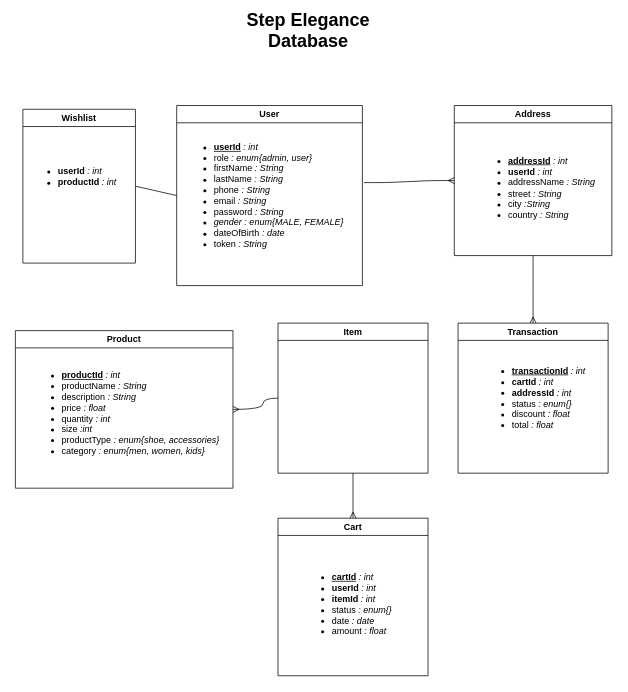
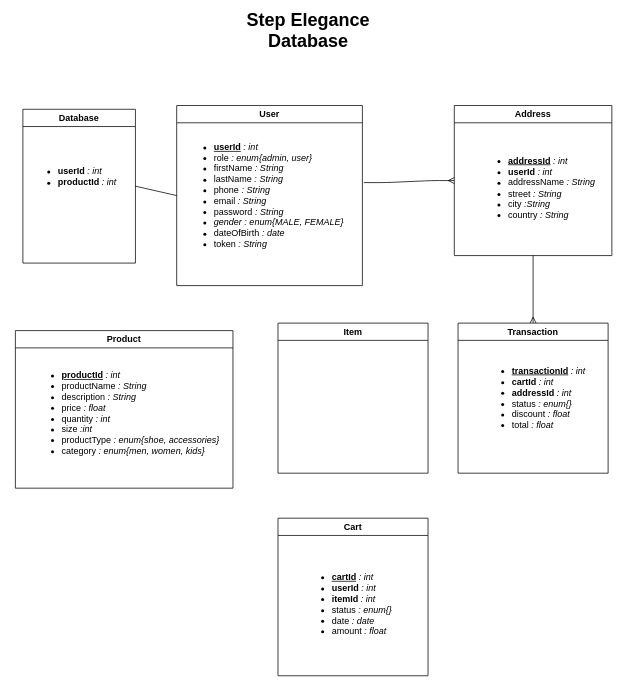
  <mxCell id="0" />
  <mxCell id="1" parent="0" />
  <mxCell id="2" value="Product" style="swimlane;whiteSpace=wrap;html=1;" parent="1" vertex="1"><mxGeometry x="20" y="440" width="290" height="210" as="geometry" /></mxCell>
  <mxCell id="3" value="&lt;ul&gt;&lt;li&gt;&lt;u style=&quot;font-weight: bold;&quot;&gt;productId&lt;/u&gt;&lt;i&gt;&amp;nbsp;: int&lt;/i&gt;&lt;/li&gt;&lt;li&gt;productName &lt;i&gt;: String&lt;/i&gt;&lt;/li&gt;&lt;li&gt;description &lt;i&gt;: String&lt;/i&gt;&lt;/li&gt;&lt;li&gt;price &lt;i&gt;: float&lt;/i&gt;&lt;/li&gt;&lt;li&gt;quantity &lt;i&gt;: int&lt;/i&gt;&lt;/li&gt;&lt;li&gt;size &lt;i&gt;:int&lt;/i&gt;&lt;/li&gt;&lt;li&gt;productType &lt;i&gt;: enum{shoe, accessories}&lt;/i&gt;&lt;/li&gt;&lt;li&gt;category &lt;i&gt;: enum{men, women, kids}&lt;/i&gt;&lt;/li&gt;&lt;/ul&gt;" style="text;html=1;align=left;verticalAlign=middle;resizable=0;points=[];autosize=1;strokeColor=none;fillColor=none;" parent="2" vertex="1"><mxGeometry x="20" y="10" width="270" height="200" as="geometry" /></mxCell>
  <mxCell id="4" value="User" style="swimlane;whiteSpace=wrap;html=1;" parent="1" vertex="1"><mxGeometry x="235" y="140" width="247.5" height="240" as="geometry" /></mxCell>
  <mxCell id="5" value="&lt;ul&gt;&lt;li&gt;&lt;b&gt;&lt;u&gt;userId&lt;/u&gt;&amp;nbsp;&lt;/b&gt;&lt;i&gt;: int&lt;/i&gt;&lt;/li&gt;&lt;li&gt;role &lt;i&gt;: enum{admin, user}&lt;/i&gt;&lt;/li&gt;&lt;li&gt;firstName &lt;i&gt;: String&lt;/i&gt;&lt;/li&gt;&lt;li&gt;lastName &lt;i&gt;: String&lt;/i&gt;&lt;/li&gt;&lt;li&gt;phone&lt;i&gt; : String&lt;/i&gt;&lt;/li&gt;&lt;li&gt;email &lt;i&gt;: String&lt;/i&gt;&lt;/li&gt;&lt;li&gt;password &lt;i&gt;: String&lt;/i&gt;&lt;/li&gt;&lt;li&gt;&lt;i&gt;gender : enum{MALE, FEMALE}&lt;/i&gt;&lt;/li&gt;&lt;li&gt;dateOfBirth &lt;i&gt;: date&lt;/i&gt;&lt;/li&gt;&lt;li&gt;token&lt;i&gt; : String&lt;/i&gt;&lt;/li&gt;&lt;/ul&gt;" style="text;html=1;align=left;verticalAlign=middle;resizable=0;points=[];autosize=1;strokeColor=none;fillColor=none;" parent="4" vertex="1"><mxGeometry x="7.5" width="240" height="240" as="geometry" /></mxCell>
  <mxCell id="6" style="edgeStyle=none;rounded=0;html=1;exitX=1;exitY=0.5;exitDx=0;exitDy=0;strokeColor=default;startArrow=none;startFill=0;endArrow=none;endFill=0;entryX=0;entryY=0.5;entryDx=0;entryDy=0;" parent="1" source="7" target="4" edge="1"><mxGeometry relative="1" as="geometry"><mxPoint x="210" y="270" as="targetPoint" /></mxGeometry></mxCell>
- <mxCell id="7" value="Wishlist" style="swimlane;whiteSpace=wrap;html=1;" parent="1" vertex="1"><mxGeometry x="30" y="145" width="150" height="205" as="geometry" /></mxCell>
+ <mxCell id="7" value="Database" style="swimlane;whiteSpace=wrap;html=1;" parent="1" vertex="1"><mxGeometry x="30" y="145" width="150" height="205" as="geometry" /></mxCell>
  <mxCell id="8" value="&lt;ul&gt;&lt;li&gt;&lt;b style=&quot;background-color: initial;&quot;&gt;userId &lt;/b&gt;&lt;i style=&quot;background-color: initial;&quot;&gt;: int&lt;/i&gt;&lt;/li&gt;&lt;li&gt;&lt;b&gt;productId &lt;/b&gt;&lt;i&gt;: int&lt;/i&gt;&lt;/li&gt;&lt;/ul&gt;" style="text;html=1;align=left;verticalAlign=middle;resizable=0;points=[];autosize=1;strokeColor=none;fillColor=none;" parent="7" vertex="1"><mxGeometry x="5" y="50" width="140" height="80" as="geometry" /></mxCell>
  <mxCell id="9" value="Cart" style="swimlane;whiteSpace=wrap;html=1;" parent="1" vertex="1"><mxGeometry x="370" y="690" width="200" height="210" as="geometry" /></mxCell>
  <mxCell id="10" value="&lt;ul&gt;&lt;li&gt;&lt;u style=&quot;font-weight: bold;&quot;&gt;cartId&lt;/u&gt;&lt;i&gt;&amp;nbsp;: int&lt;/i&gt;&lt;/li&gt;&lt;li&gt;&lt;b style=&quot;&quot;&gt;userId &lt;/b&gt;&lt;i&gt;: int&lt;/i&gt;&lt;/li&gt;&lt;li&gt;&lt;b style=&quot;&quot;&gt;itemId &lt;/b&gt;&lt;i&gt;: int&lt;/i&gt;&lt;/li&gt;&lt;li&gt;status&lt;i&gt;&amp;nbsp;: enum{}&lt;/i&gt;&lt;/li&gt;&lt;li&gt;date &lt;i&gt;: date&lt;/i&gt;&lt;/li&gt;&lt;li&gt;amount &lt;i&gt;: float&lt;/i&gt;&lt;/li&gt;&lt;/ul&gt;" style="text;html=1;align=left;verticalAlign=middle;resizable=0;points=[];autosize=1;strokeColor=none;fillColor=none;" parent="9" vertex="1"><mxGeometry x="30" y="35" width="140" height="160" as="geometry" /></mxCell>
  <mxCell id="11" style="edgeStyle=none;html=1;exitX=0.5;exitY=1;exitDx=0;exitDy=0;strokeColor=default;startArrow=none;startFill=0;endArrow=ERmany;endFill=0;entryX=0.5;entryY=0;entryDx=0;entryDy=0;rounded=0;" parent="1" source="12" target="14" edge="1"><mxGeometry relative="1" as="geometry"><mxPoint x="605" y="390" as="targetPoint" /><Array as="points"><mxPoint x="710" y="390" /></Array></mxGeometry></mxCell>
  <mxCell id="12" value="Address" style="swimlane;whiteSpace=wrap;html=1;" parent="1" vertex="1"><mxGeometry x="605" y="140" width="210" height="200" as="geometry" /></mxCell>
  <mxCell id="13" value="&lt;ul&gt;&lt;li style=&quot;&quot;&gt;&lt;u style=&quot;font-weight: bold;&quot;&gt;addressId&lt;/u&gt;&lt;i&gt;&amp;nbsp;: int&lt;/i&gt;&lt;/li&gt;&lt;li style=&quot;&quot;&gt;&lt;b&gt;userId &lt;/b&gt;&lt;i&gt;: int&lt;/i&gt;&lt;/li&gt;&lt;li style=&quot;&quot;&gt;addressName &lt;i&gt;: String&lt;/i&gt;&lt;/li&gt;&lt;li style=&quot;&quot;&gt;street &lt;i&gt;: String&lt;/i&gt;&lt;/li&gt;&lt;li&gt;city &lt;i&gt;:String&lt;/i&gt;&lt;/li&gt;&lt;li&gt;country &lt;i&gt;: String&lt;/i&gt;&lt;/li&gt;&lt;/ul&gt;" style="text;html=1;align=left;verticalAlign=middle;resizable=0;points=[];autosize=1;strokeColor=none;fillColor=none;" parent="12" vertex="1"><mxGeometry x="30" y="30" width="180" height="160" as="geometry" /></mxCell>
  <mxCell id="14" value="Transaction" style="swimlane;whiteSpace=wrap;html=1;" parent="1" vertex="1"><mxGeometry x="610" y="430" width="200" height="200" as="geometry" /></mxCell>
  <mxCell id="15" value="&lt;ul&gt;&lt;li&gt;&lt;u style=&quot;font-weight: bold;&quot;&gt;transactionId&lt;/u&gt;&lt;i&gt;&amp;nbsp;: int&lt;/i&gt;&lt;/li&gt;&lt;li&gt;&lt;b style=&quot;&quot;&gt;cartId&lt;/b&gt;&lt;i&gt;&amp;nbsp;: int&lt;/i&gt;&lt;/li&gt;&lt;li style=&quot;border-color: var(--border-color);&quot;&gt;&lt;b style=&quot;border-color: var(--border-color);&quot;&gt;addressId&amp;nbsp;&lt;/b&gt;&lt;i style=&quot;border-color: var(--border-color);&quot;&gt;: int&lt;/i&gt;&lt;/li&gt;&lt;li&gt;status&lt;i&gt;&amp;nbsp;: enum{}&lt;/i&gt;&lt;/li&gt;&lt;li&gt;discount&lt;i&gt;&amp;nbsp;: float&lt;/i&gt;&lt;/li&gt;&lt;li&gt;total &lt;i&gt;: float&lt;/i&gt;&lt;/li&gt;&lt;/ul&gt;" style="text;html=1;align=left;verticalAlign=middle;resizable=0;points=[];autosize=1;strokeColor=none;fillColor=none;" parent="14" vertex="1"><mxGeometry x="30" y="20" width="160" height="160" as="geometry" /></mxCell>
- <mxCell id="16" style="edgeStyle=none;html=1;exitX=0;exitY=0.5;exitDx=0;exitDy=0;entryX=1;entryY=0.5;entryDx=0;entryDy=0;strokeColor=default;endArrow=ERmany;endFill=0;startArrow=none;startFill=0;curved=1;" parent="1" source="18" target="2" edge="1"><mxGeometry relative="1" as="geometry"><Array as="points"><mxPoint x="350" y="530" /><mxPoint x="350" y="545" /></Array></mxGeometry></mxCell>
- <mxCell id="17" style="edgeStyle=none;rounded=0;html=1;exitX=0.5;exitY=1;exitDx=0;exitDy=0;entryX=0.5;entryY=0;entryDx=0;entryDy=0;strokeColor=default;startArrow=none;startFill=0;endArrow=ERmany;endFill=0;" parent="1" source="18" target="9" edge="1"><mxGeometry relative="1" as="geometry" /></mxCell>
  <mxCell id="18" value="Item" style="swimlane;whiteSpace=wrap;html=1;" parent="1" vertex="1"><mxGeometry x="370" y="430" width="200" height="200" as="geometry" /></mxCell>
  <mxCell id="19" value="Step Elegance&lt;br&gt;Database" style="text;strokeColor=none;fillColor=none;html=1;fontSize=24;fontStyle=1;verticalAlign=middle;align=center;" parent="1" vertex="1"><mxGeometry x="360" y="20" width="100" height="40" as="geometry" /></mxCell>
  <mxCell id="20" value="" style="edgeStyle=entityRelationEdgeStyle;fontSize=12;html=1;endArrow=ERmany;entryX=0;entryY=0.5;entryDx=0;entryDy=0;exitX=1.008;exitY=0.428;exitDx=0;exitDy=0;exitPerimeter=0;" parent="1" source="5" target="12" edge="1"><mxGeometry width="100" height="100" relative="1" as="geometry"><mxPoint x="510" y="260" as="sourcePoint" /><mxPoint x="490" y="250" as="targetPoint" /></mxGeometry></mxCell>
